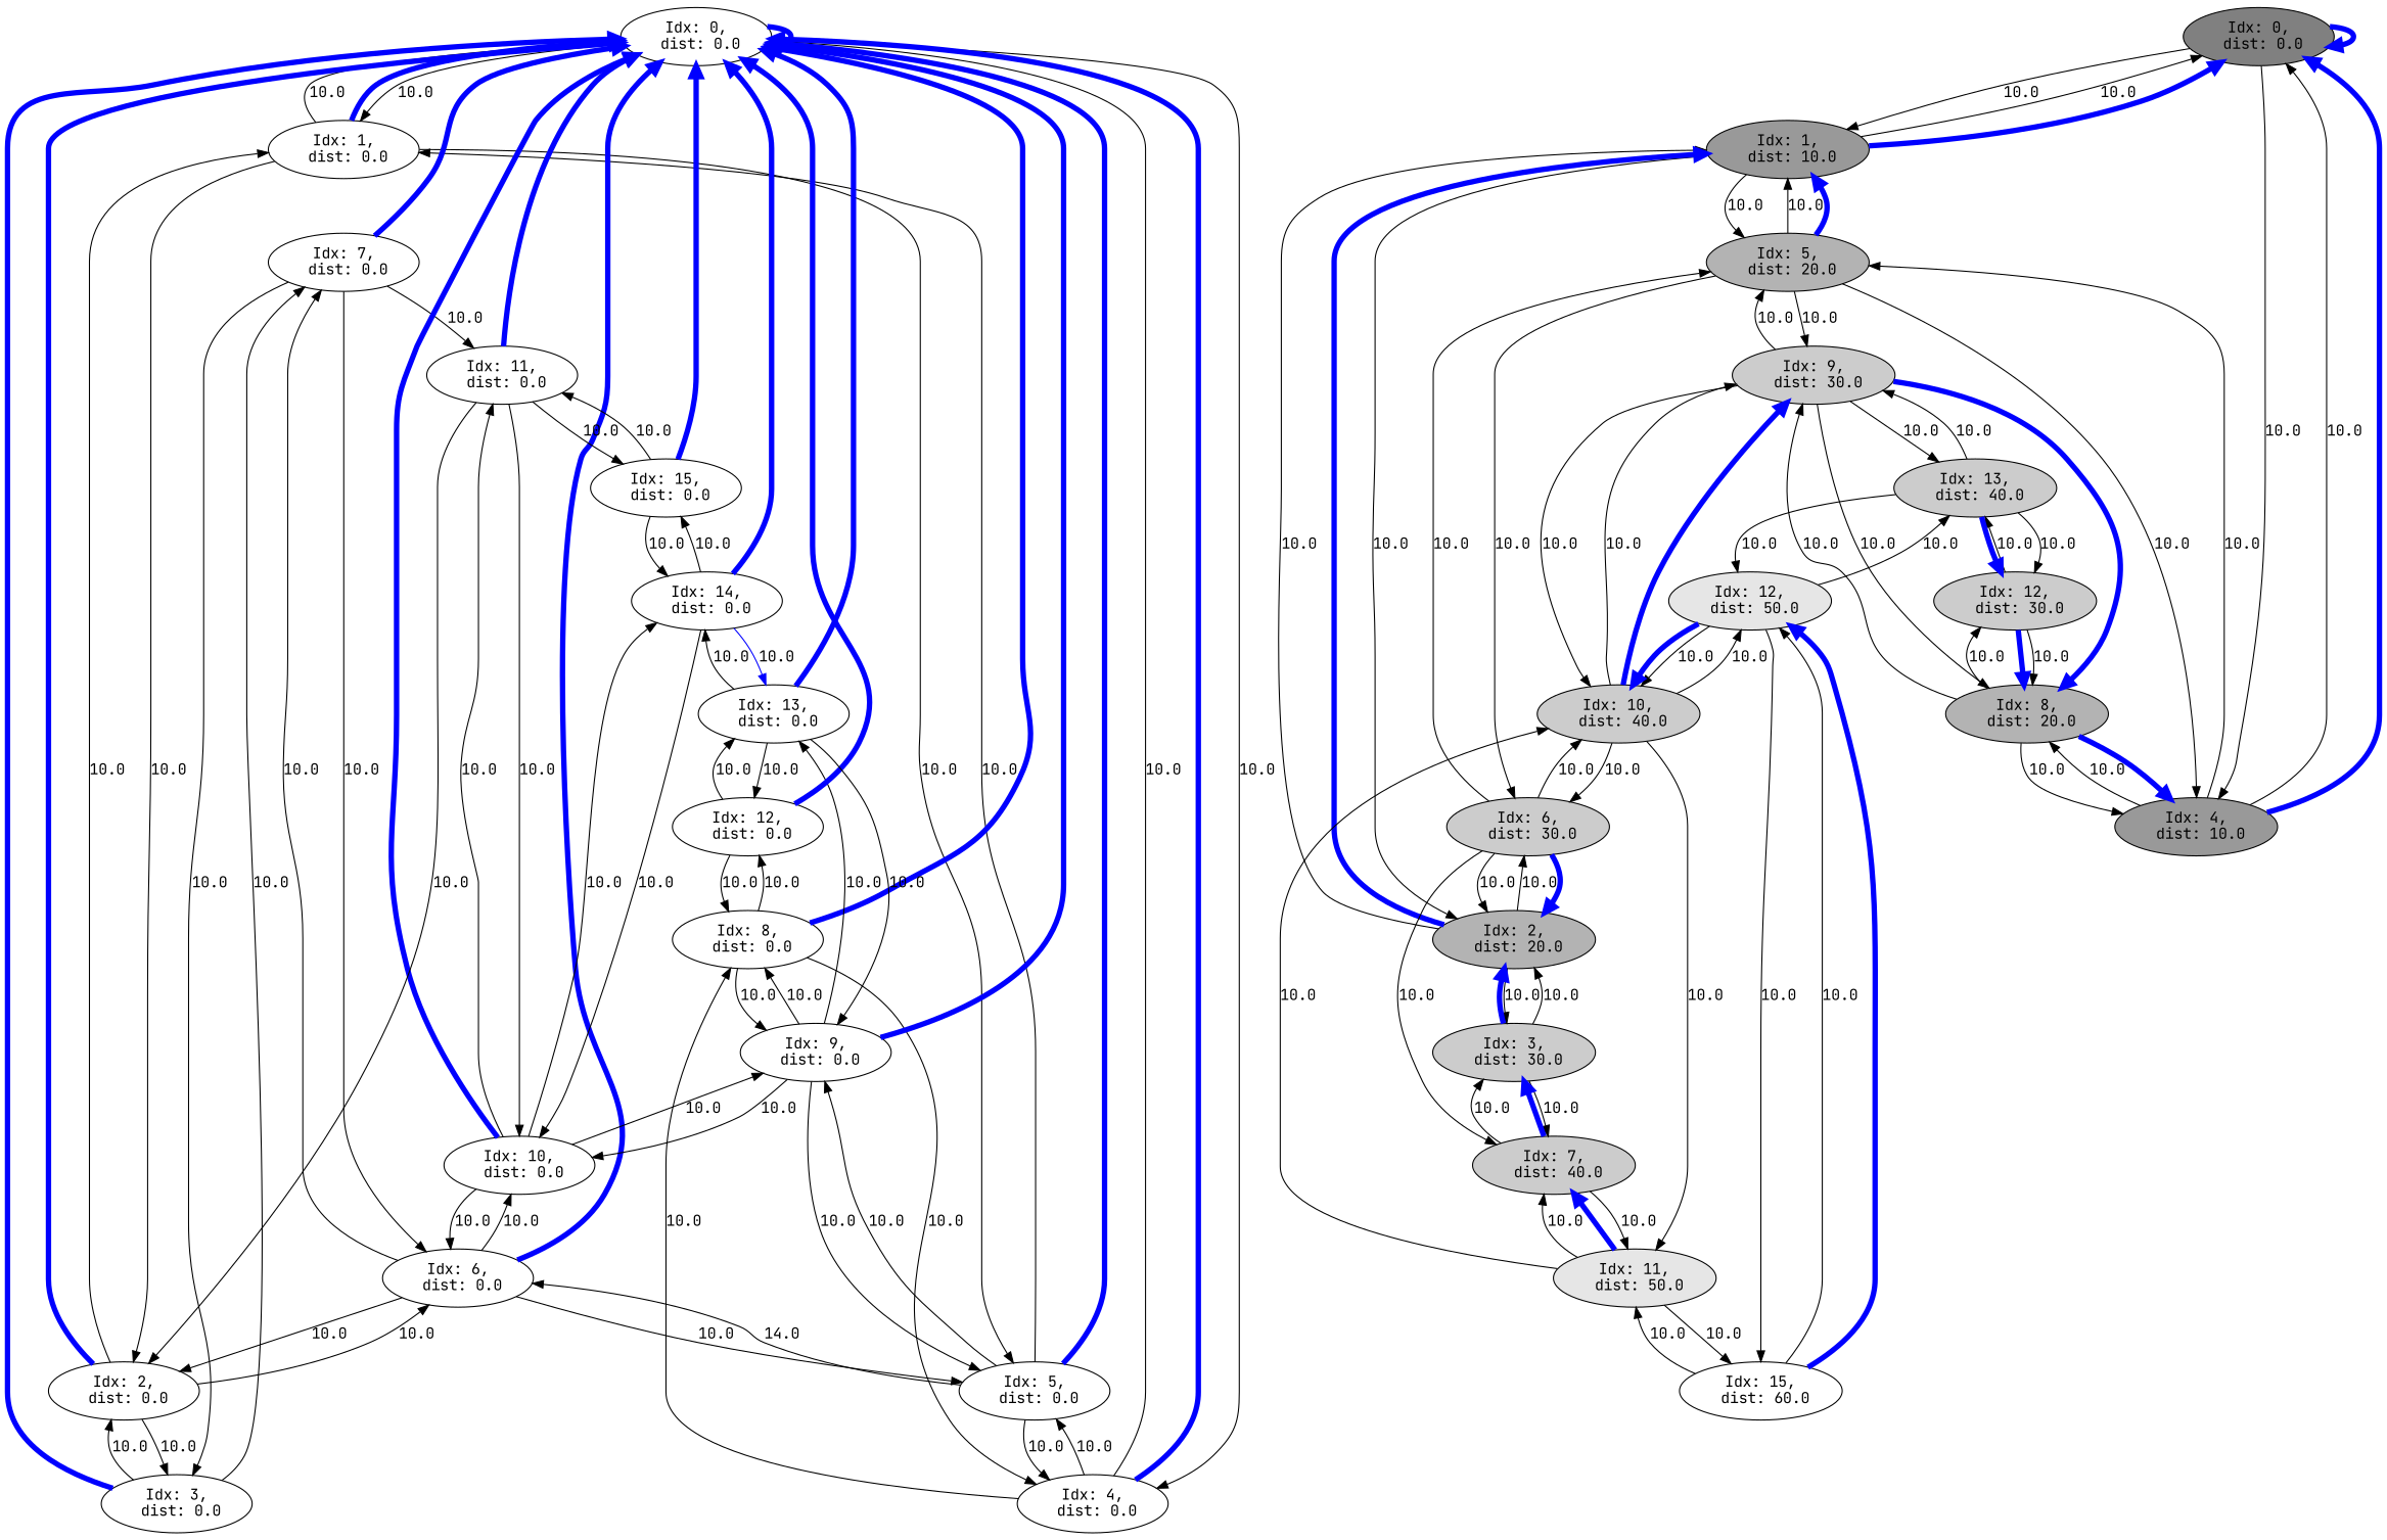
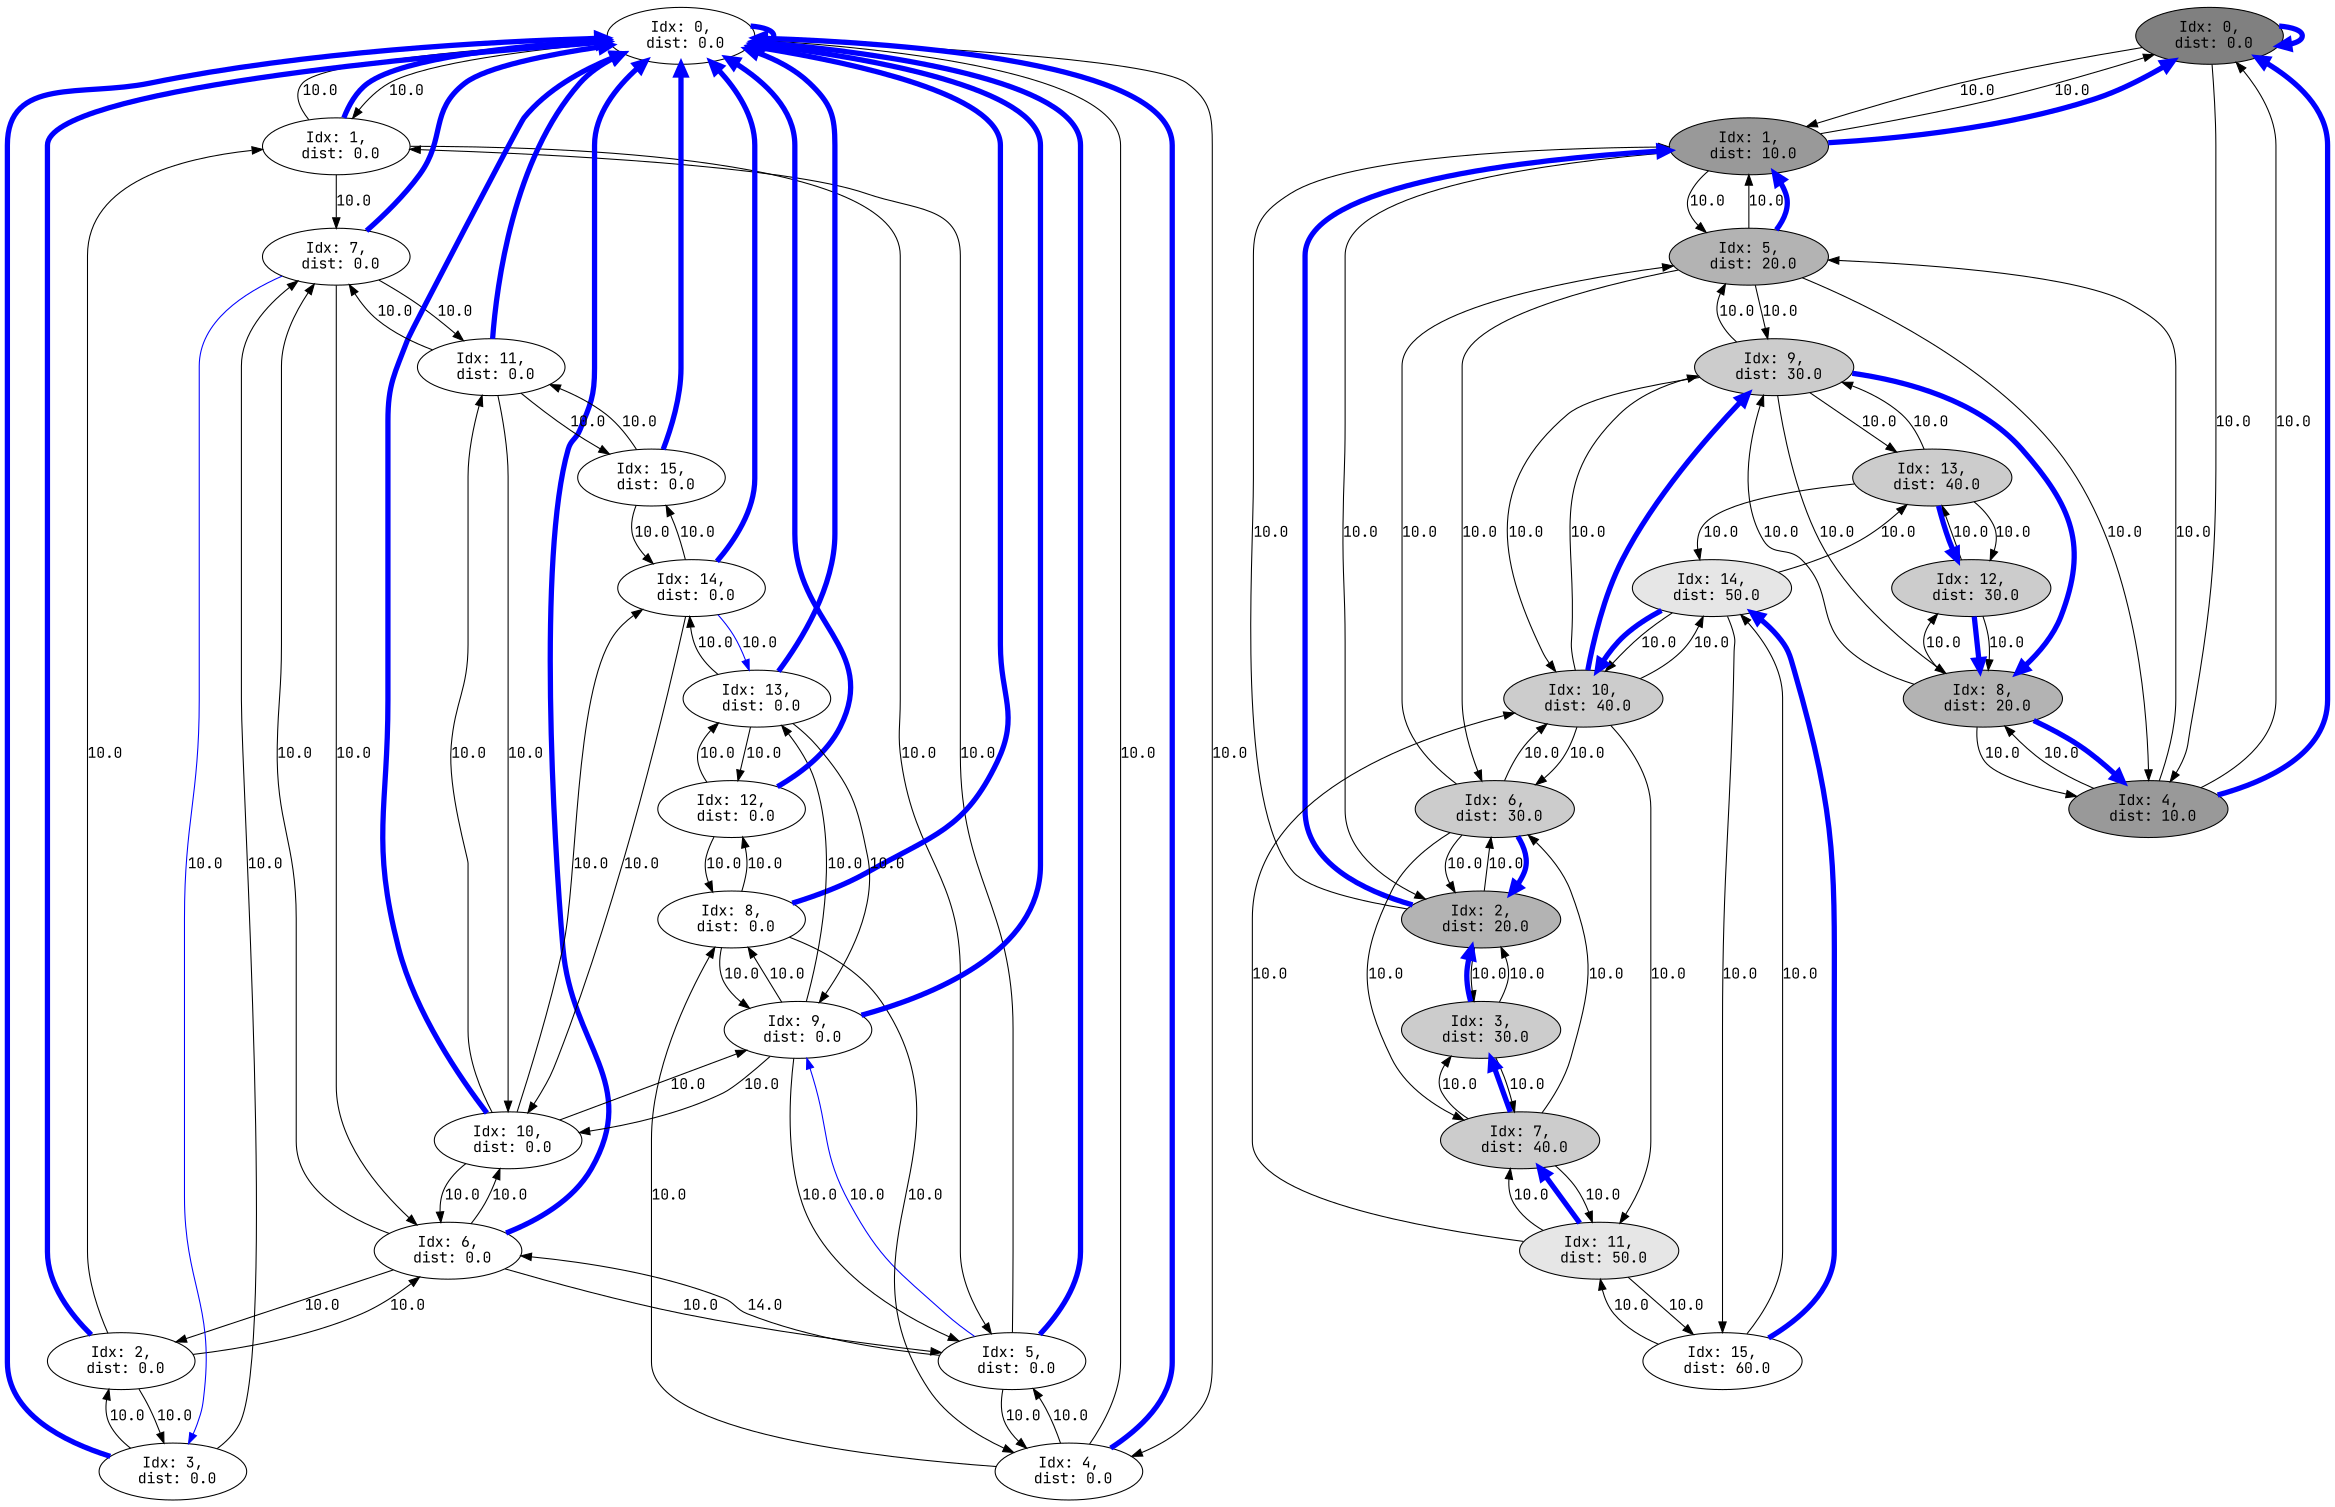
  digraph {
    fontname="JetBrains Mono"
    node [fillcolor="0.0 0.0 nan" fontname="JetBrains Mono" shape=oval style=filled]
    edge [fontname="JetBrains Mono"]
    n1 [label="Idx: 0,\n dist: 0.0"]
    n2 [label="Idx: 1,\n dist: 0.0"]
    n3 [label="Idx: 4,\n dist: 0.0"]
    n4 [label="Idx: 2,\n dist: 0.0"]
    n5 [label="Idx: 5,\n dist: 0.0"]
    n6 [label="Idx: 8,\n dist: 0.0"]
    n7 [label="Idx: 3,\n dist: 0.0"]
    n8 [label="Idx: 6,\n dist: 0.0"]
    n9 [label="Idx: 9,\n dist: 0.0"]
    n10 [label="Idx: 12,\n dist: 0.0"]
    n11 [label="Idx: 7,\n dist: 0.0"]
    n12 [label="Idx: 10,\n dist: 0.0"]
    n13 [label="Idx: 13,\n dist: 0.0"]
    n14 [label="Idx: 11,\n dist: 0.0"]
    n15 [label="Idx: 14,\n dist: 0.0"]
    n16 [label="Idx: 15,\n dist: 0.0"]
    n17 [fillcolor="0.0 0.0 0.5" label="Idx: 0,\n dist: 0.0"]
    n18 [fillcolor="0.0 0.0 0.6" label="Idx: 1,\n dist: 10.0"]
    n19 [fillcolor="0.0 0.0 0.6" label="Idx: 4,\n dist: 10.0"]
    n20 [fillcolor="0.0 0.0 0.7" label="Idx: 2,\n dist: 20.0"]
    n21 [fillcolor="0.0 0.0 0.7" label="Idx: 5,\n dist: 20.0"]
    n22 [fillcolor="0.0 0.0 0.7" label="Idx: 8,\n dist: 20.0"]
    n23 [fillcolor="0.0 0.0 0.8" label="Idx: 3,\n dist: 30.0"]
    n24 [fillcolor="0.0 0.0 0.8" label="Idx: 6,\n dist: 30.0"]
    n25 [fillcolor="0.0 0.0 0.8" label="Idx: 9,\n dist: 30.0"]
    n26 [fillcolor="0.0 0.0 0.8" label="Idx: 12,\n dist: 30.0"]
    n27 [fillcolor="0.0 0.0 0.8" label="Idx: 7,\n dist: 40.0"]
    n28 [fillcolor="0.0 0.0 0.8" label="Idx: 10,\n dist: 40.0"]
    n29 [fillcolor="0.0 0.0 0.8" label="Idx: 13,\n dist: 40.0"]
    n30 [fillcolor="0.0 0.0 0.9" label="Idx: 11,\n dist: 50.0"]
-   n31 [fillcolor="0.0 0.0 0.9" label="Idx: 12,\n dist: 50.0"]
+   n31 [fillcolor="0.0 0.0 0.9" label="Idx: 14,\n dist: 50.0"]
    n32 [fillcolor="0.0 0.0 1.0" label="Idx: 15,\n dist: 60.0"]
    n1 -> n1 [color=blue penwidth=5]
    n1 -> n2 [label=10.0]
    n1 -> n3 [label=10.0]
    n2 -> n1 [label=10.0]
    n2 -> n1 [color=blue penwidth=5]
-   n2 -> n4 [label=10.0]
+   n2 -> n11 [label=10.0]
    n2 -> n5 [label=10.0]
    n3 -> n1 [label=10.0]
    n3 -> n1 [color=blue penwidth=5]
    n3 -> n5 [label=10.0]
    n3 -> n6 [label=10.0]
    n4 -> n1 [color=blue penwidth=5]
    n4 -> n2 [label=10.0]
    n4 -> n7 [label=10.0]
    n4 -> n8 [label=10.0]
    n5 -> n1 [color=blue penwidth=5]
    n5 -> n2 [label=10.0]
    n5 -> n3 [label=10.0]
    n5 -> n8 [label=14.0]
-   n5 -> n9 [label=10.0]
+   n5 -> n9 [label=10.0 color=blue]
    n6 -> n1 [color=blue penwidth=5]
    n6 -> n3 [label=10.0]
    n6 -> n9 [label=10.0]
    n6 -> n10 [label=10.0]
    n7 -> n1 [color=blue penwidth=5]
    n7 -> n4 [label=10.0]
    n7 -> n11 [label=10.0]
    n8 -> n1 [color=blue penwidth=5]
    n8 -> n4 [label=10.0]
    n8 -> n5 [label=10.0]
    n8 -> n11 [label=10.0]
    n8 -> n12 [label=10.0]
    n9 -> n1 [color=blue penwidth=5]
    n9 -> n5 [label=10.0]
    n9 -> n6 [label=10.0]
    n9 -> n12 [label=10.0]
    n9 -> n13 [label=10.0]
    n10 -> n1 [color=blue penwidth=5]
    n10 -> n6 [label=10.0]
    n10 -> n13 [label=10.0]
    n11 -> n1 [color=blue penwidth=5]
-   n11 -> n7 [label=10.0]
+   n11 -> n7 [label=10.0 color=blue]
    n11 -> n8 [label=10.0]
    n11 -> n14 [label=10.0]
    n12 -> n1 [color=blue penwidth=5]
    n12 -> n8 [label=10.0]
    n12 -> n9 [label=10.0]
    n12 -> n14 [label=10.0]
    n12 -> n15 [label=10.0]
    n13 -> n1 [color=blue penwidth=5]
    n13 -> n9 [label=10.0]
    n13 -> n10 [label=10.0]
    n13 -> n15 [label=10.0]
    n14 -> n1 [color=blue penwidth=5]
-   n14 -> n4 [label=10.0]
+   n14 -> n11 [label=10.0]
    n14 -> n12 [label=10.0]
    n14 -> n16 [label=10.0]
    n15 -> n1 [color=blue penwidth=5]
    n15 -> n12 [label=10.0]
    n15 -> n13 [color=blue label=10.0]
    n15 -> n16 [label=10.0]
    n16 -> n1 [color=blue penwidth=5]
    n16 -> n14 [label=10.0]
    n16 -> n15 [label=10.0]
    n17 -> n17 [color=blue penwidth=5]
    n17 -> n18 [label=10.0]
    n17 -> n19 [label=10.0]
    n18 -> n17 [label=10.0]
    n18 -> n17 [color=blue penwidth=5]
    n18 -> n20 [label=10.0]
    n18 -> n21 [label=10.0]
    n19 -> n17 [label=10.0]
    n19 -> n17 [color=blue penwidth=5]
    n19 -> n21 [label=10.0]
    n19 -> n22 [label=10.0]
    n20 -> n18 [label=10.0]
    n20 -> n18 [color=blue penwidth=5]
    n20 -> n23 [label=10.0]
    n20 -> n24 [label=10.0]
    n21 -> n18 [label=10.0]
    n21 -> n18 [color=blue penwidth=5]
    n21 -> n19 [label=10.0]
    n21 -> n24 [label=10.0]
    n21 -> n25 [label=10.0]
    n22 -> n19 [label=10.0]
    n22 -> n19 [color=blue penwidth=5]
    n22 -> n25 [label=10.0]
    n22 -> n26 [label=10.0]
    n23 -> n20 [label=10.0]
    n23 -> n20 [color=blue penwidth=5]
    n23 -> n27 [label=10.0]
    n24 -> n20 [label=10.0]
    n24 -> n20 [color=blue penwidth=5]
    n24 -> n21 [label=10.0]
    n24 -> n27 [label=10.0]
    n24 -> n28 [label=10.0]
    n25 -> n21 [label=10.0]
    n25 -> n22 [label=10.0]
    n25 -> n22 [color=blue penwidth=5]
    n25 -> n28 [label=10.0]
    n25 -> n29 [label=10.0]
    n26 -> n22 [label=10.0]
    n26 -> n22 [color=blue penwidth=5]
    n26 -> n29 [label=10.0]
    n27 -> n23 [label=10.0]
    n27 -> n23 [color=blue penwidth=5]
+   n27 -> n24 [label=10.0]
    n27 -> n30 [label=10.0]
    n28 -> n24 [label=10.0]
    n28 -> n25 [label=10.0]
    n28 -> n25 [color=blue penwidth=5]
    n28 -> n30 [label=10.0]
    n28 -> n31 [label=10.0]
    n29 -> n25 [label=10.0]
    n29 -> n26 [label=10.0]
    n29 -> n26 [color=blue penwidth=5]
    n29 -> n31 [label=10.0]
    n30 -> n27 [label=10.0]
    n30 -> n27 [color=blue penwidth=5]
    n30 -> n28 [label=10.0]
    n30 -> n32 [label=10.0]
    n31 -> n28 [label=10.0]
    n31 -> n28 [color=blue penwidth=5]
    n31 -> n29 [label=10.0]
    n31 -> n32 [label=10.0]
    n32 -> n30 [label=10.0]
    n32 -> n31 [label=10.0]
    n32 -> n31 [color=blue penwidth=5]
  }
